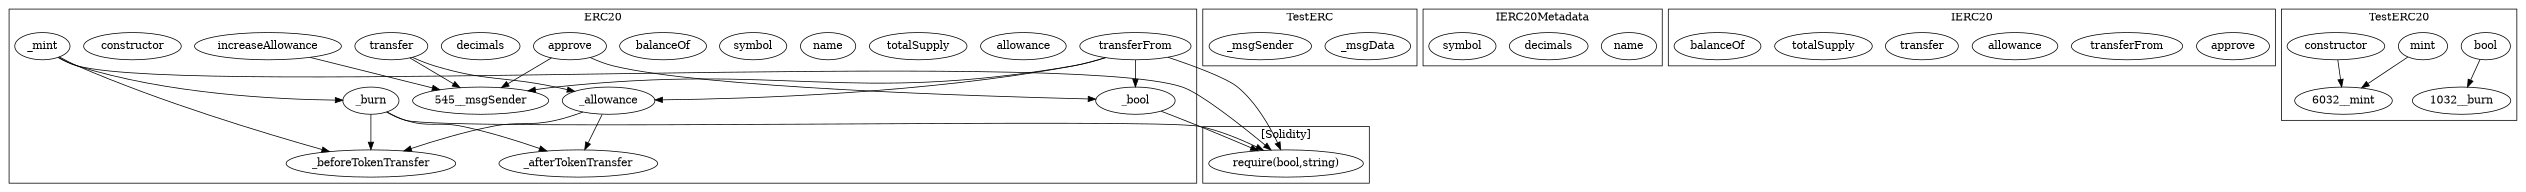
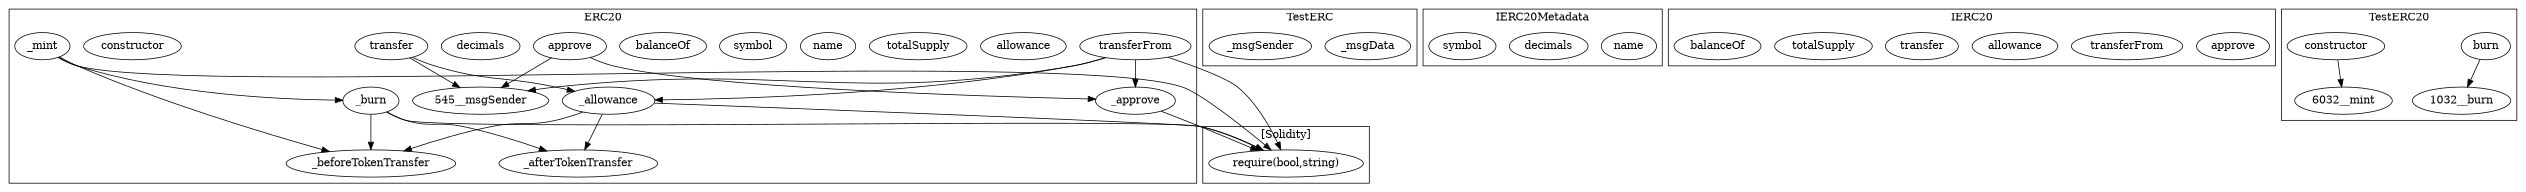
  strict digraph {
-   n1 [label=increaseAllowance]
-   n2 [label=_bool]
+   n2 [label=_approve]
    "545__msgSender"
    n4 [label=allowance]
    n5 [label=_beforeTokenTransfer]
    n6 [label=_afterTokenTransfer]
    n7 [label=_burn]
    n8 [label=totalSupply]
    n9 [label=name]
    n10 [label=symbol]
    n11 [label=balanceOf]
    n12 [label=_allowance]
    n13 [label=_mint]
    n14 [label=decimals]
    n15 [label=transfer]
    n16 [label=approve]
    n17 [label=constructor]
    n18 [label=transferFrom]
    n19 [label=_msgData]
    n20 [label=_msgSender]
    n21 [label=name]
    n22 [label=decimals]
    n23 [label=symbol]
    n24 [label=approve]
    n25 [label=transferFrom]
    n26 [label=allowance]
    n27 [label=transfer]
    n28 [label=totalSupply]
    n29 [label=balanceOf]
-   n30 [label=bool]
+   n30 [label=burn]
    n31 [label="1032__burn"]
-   n32 [label=mint]
    "6032__mint"
    n34 [label=constructor]
    "require(bool,string)"
    subgraph cluster_1 {
      label=ERC20
-     n1
      n2
      "545__msgSender"
      n4
      n5
      n6
      n7
      n8
      n9
      n10
      n11
      n12
      n13
      n14
      n15
      n16
      n17
      n18
    }
    subgraph cluster_2 {
      label=TestERC
      n19
      n20
    }
    subgraph cluster_3 {
      label=IERC20Metadata
      n21
      n22
      n23
    }
    subgraph cluster_4 {
      label=IERC20
      n24
      n25
      n26
      n27
      n28
      n29
    }
    subgraph cluster_5 {
      label=TestERC20
      n30
      n31
-     n32
      "6032__mint"
      n34
    }
    subgraph cluster_6 {
      label="[Solidity]"
      "require(bool,string)"
    }
-   n1 -> "545__msgSender"
    n2 -> "require(bool,string)"
    n7 -> n5
    n7 -> n6
    n7 -> "require(bool,string)"
    n12 -> n5
    n12 -> n6
+   n12 -> "require(bool,string)"
    n13 -> n5
    n13 -> n7
    n13 -> "require(bool,string)"
    n15 -> "545__msgSender"
    n15 -> n12
    n16 -> n2
    n16 -> "545__msgSender"
    n18 -> n2
    n18 -> "545__msgSender"
    n18 -> n12
    n18 -> "require(bool,string)"
    n30 -> n31
-   n32 -> "6032__mint"
    n34 -> "6032__mint"
  }
